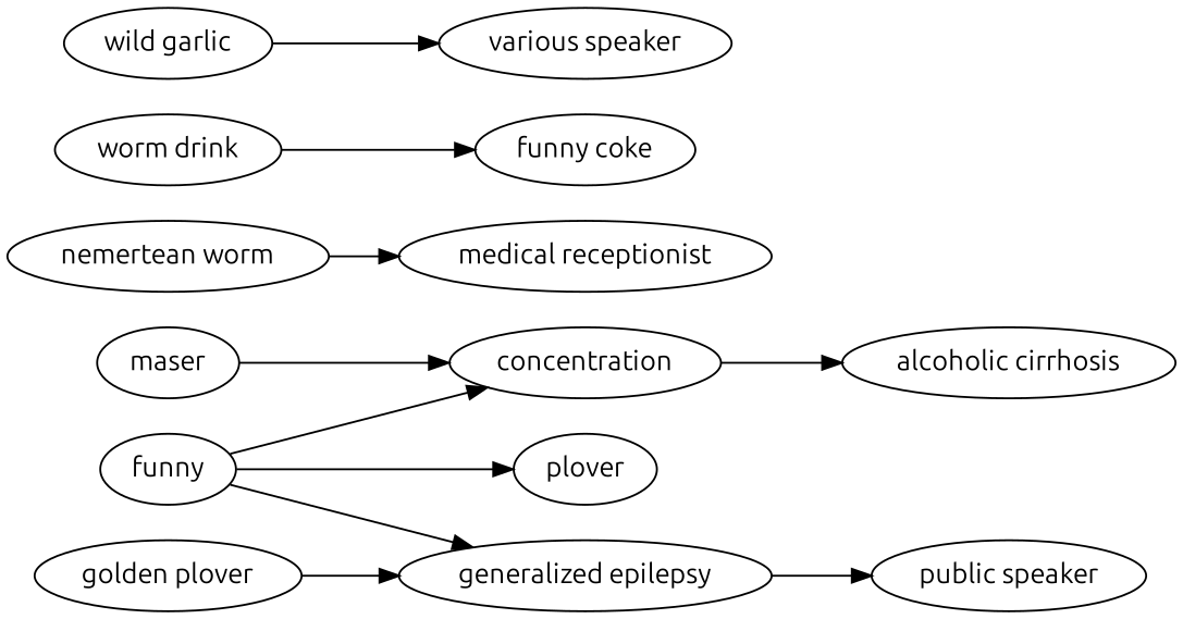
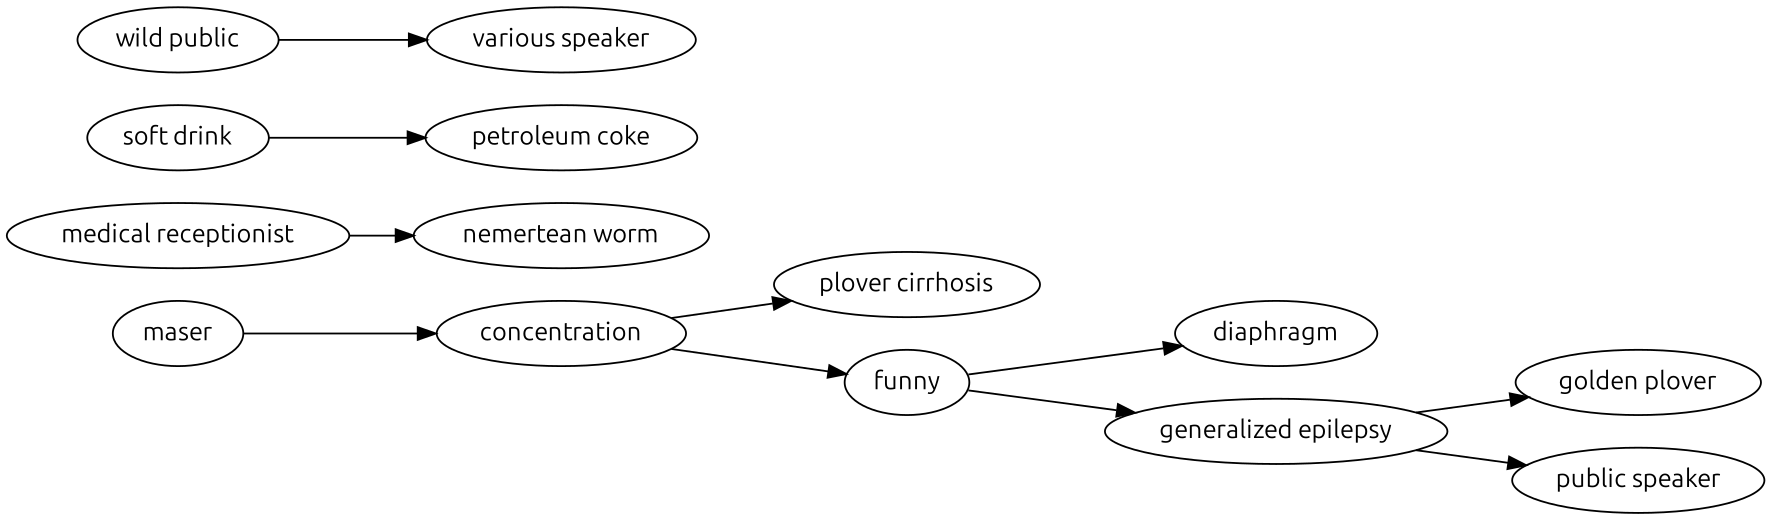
  digraph {
    fontname=Ubuntu
    rankdir=LR
    node [fontname=Ubuntu]
    edge [fontname=Ubuntu]
    maser
    concentration
-   "alcoholic cirrhosis"
+   "alcoholic cirrhosis" [label="plover cirrhosis"]
    funny
-   diaphragm [label=plover]
+   diaphragm
    "generalized epilepsy"
    "golden plover"
    "public speaker"
    "nemertean worm"
    "medical receptionist"
-   "soft drink" [label="worm drink"]
-   "petroleum coke" [label="funny coke"]
+   "soft drink"
+   "petroleum coke"
    n13 [label="various speaker"]
-   "wild garlic"
+   "wild garlic" [label="wild public"]
    maser -> concentration
    concentration -> "alcoholic cirrhosis"
-   funny -> concentration
+   concentration -> funny
    funny -> diaphragm
    funny -> "generalized epilepsy"
-   "golden plover" -> "generalized epilepsy"
+   "generalized epilepsy" -> "golden plover"
    "generalized epilepsy" -> "public speaker"
-   "nemertean worm" -> "medical receptionist"
+   "medical receptionist" -> "nemertean worm"
    "soft drink" -> "petroleum coke"
    "wild garlic" -> n13
  }
